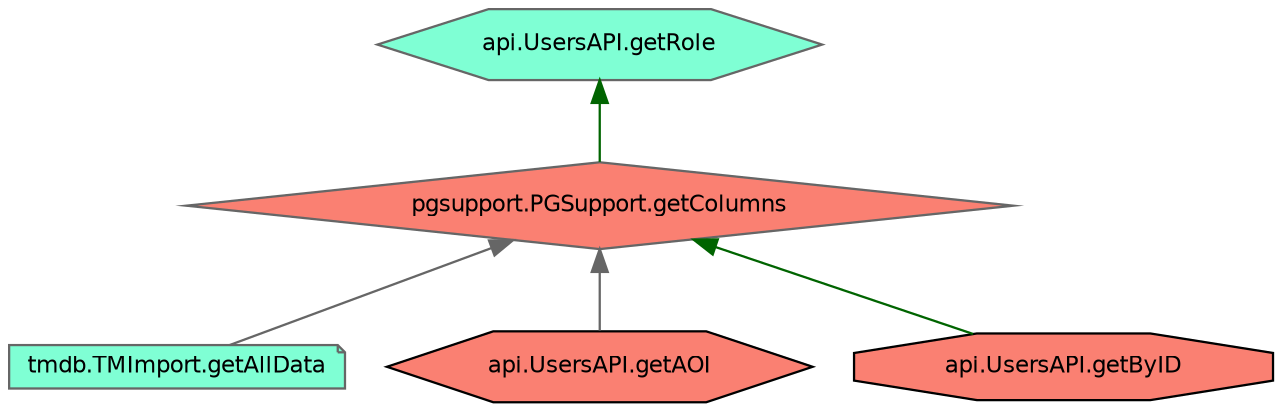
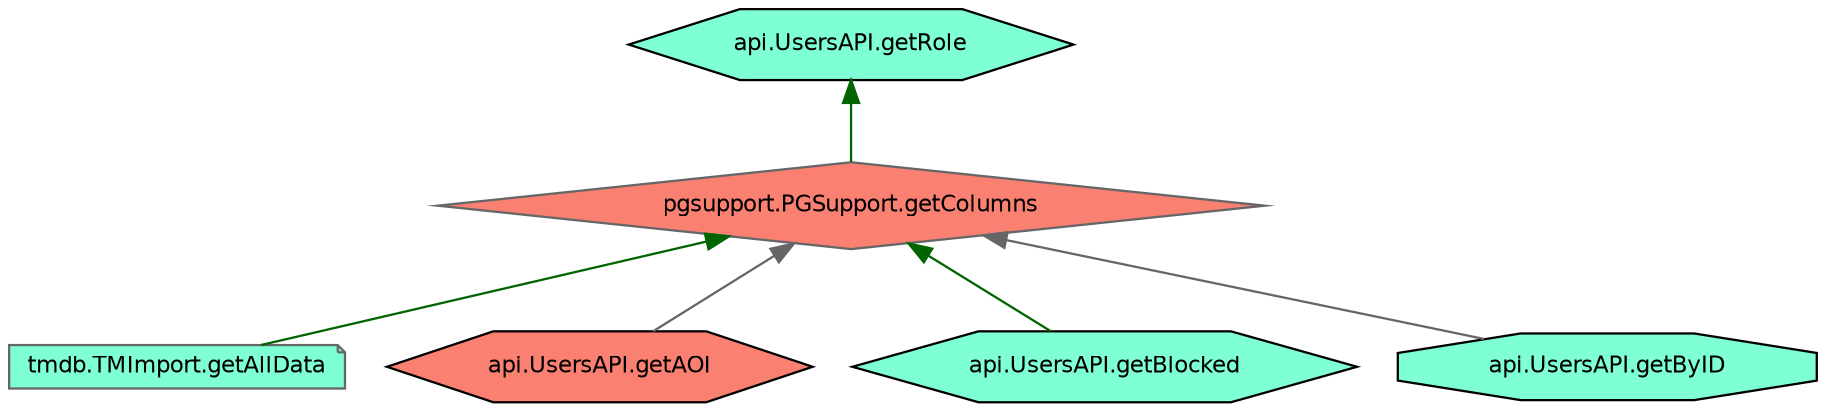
  digraph {
    rankdir=TB
    node [color=gray40 fillcolor=aquamarine fontname=Helvetica fontsize=10 shape=hexagon style=filled]
    edge [color=gray40 dir=back fontname=Helvetica fontsize=10 labelfontname=Helvetica labelfontsize=10 style=solid]
    n1 [fillcolor=salmon fontcolor=black height=0.2 label="pgsupport.PGSupport.getColumns" shape=diamond width=0.4]
    n2 [height=0.2 label="tmdb.TMImport.getAllData" shape=note width=0.4]
    n3 [color=black fillcolor=salmon height=0.2 label="api.UsersAPI.getAOI" width=0.4]
-   n5 [color=black fillcolor=salmon height=0.2 label="api.UsersAPI.getByID" shape=octagon width=0.4]
-   n6 [height=0.2 label="api.UsersAPI.getRole" width=0.4]
-   n1 -> n2
+   n4 [color=black height=0.2 label="api.UsersAPI.getBlocked" width=0.4]
+   n5 [color=black height=0.2 label="api.UsersAPI.getByID" shape=octagon width=0.4]
+   n6 [color=black height=0.2 label="api.UsersAPI.getRole" width=0.4]
+   n1 -> n2 [color=darkgreen]
    n1 -> n3
-   n1 -> n5 [color=darkgreen]
+   n1 -> n4 [color=darkgreen]
+   n1 -> n5
    n6 -> n1 [color=darkgreen]
  }
